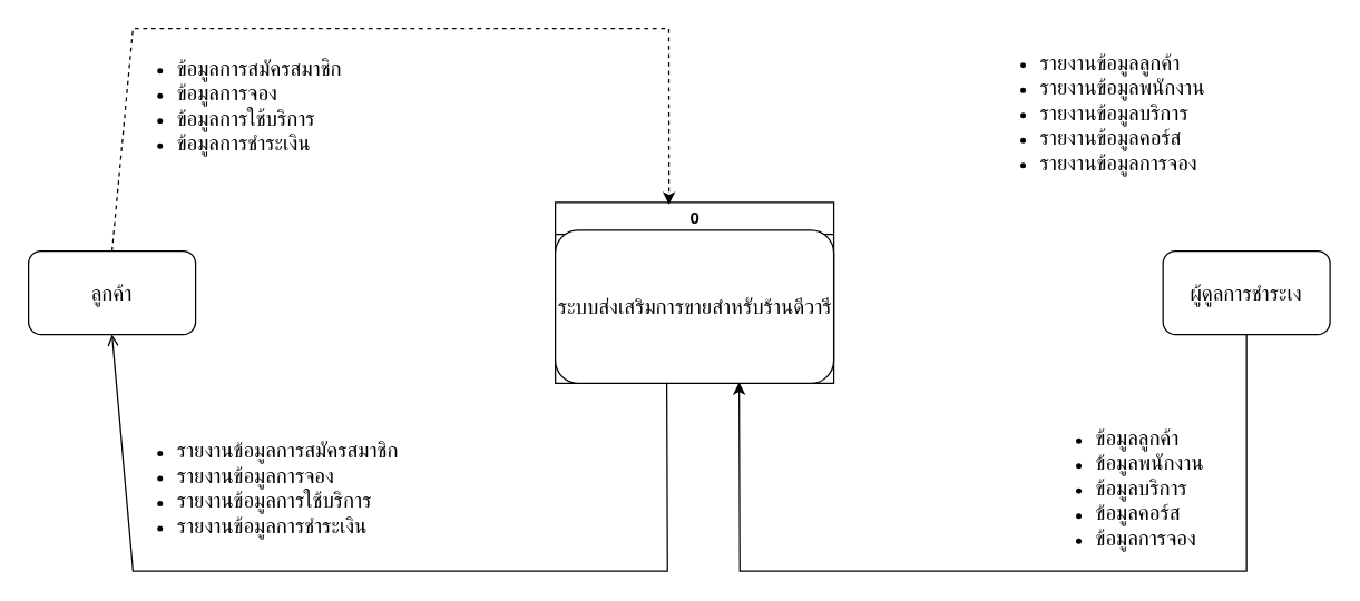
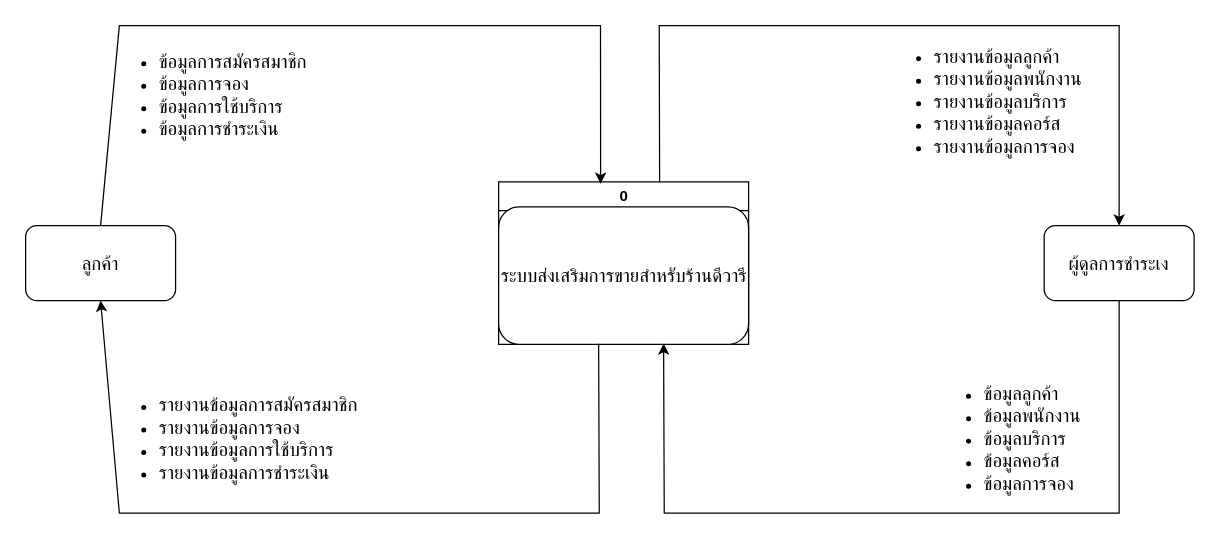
  <mxCell id="0" />
  <mxCell id="1" parent="0" />
  <mxCell id="2" value="&lt;font style=&quot;font-size: 15px;&quot;&gt;ลูกค้า&lt;/font&gt;" style="rounded=1;whiteSpace=wrap;html=1;" parent="1" vertex="1"><mxGeometry x="20" y="180" width="120" height="60" as="geometry" /></mxCell>
  <mxCell id="3" value="&lt;font style=&quot;font-size: 15px;&quot;&gt;ผู้ดูลการชำระเง&lt;/font&gt;" style="rounded=1;whiteSpace=wrap;html=1;" parent="1" vertex="1"><mxGeometry x="835" y="180" width="120" height="60" as="geometry" /></mxCell>
  <mxCell id="4" value="0" style="swimlane;whiteSpace=wrap;html=1;startSize=23;" parent="1" vertex="1"><mxGeometry x="398.5" y="145" width="200" height="130" as="geometry" /></mxCell>
  <mxCell id="5" value="&lt;font style=&quot;font-size: 15px;&quot;&gt;ระบบส่งเสริมการขายสำหรับร้านดีวารี&lt;/font&gt;" style="whiteSpace=wrap;html=1;rounded=1;" parent="4" vertex="1"><mxGeometry y="20" width="200" height="110" as="geometry" /></mxCell>
- <mxCell id="6" value="" style="endArrow=classic;html=1;rounded=0;entryX=0.408;entryY=0.012;entryDx=0;entryDy=0;exitX=0.5;exitY=0;exitDx=0;exitDy=0;entryPerimeter=0;dashed=1;" parent="1" source="2" edge="1" target="4"><mxGeometry width="50" height="50" relative="1" as="geometry"><mxPoint x="205" y="200.5" as="sourcePoint" /><mxPoint x="398.5" y="200" as="targetPoint" /><Array as="points"><mxPoint x="95" y="20" /><mxPoint x="480" y="20" /></Array></mxGeometry></mxCell>
- <mxCell id="7" value="" style="endArrow=open;html=1;rounded=0;exitX=0.4;exitY=0.996;exitDx=0;exitDy=0;exitPerimeter=0;entryX=0.5;entryY=1;entryDx=0;entryDy=0;" parent="1" source="5" target="2" edge="1"><mxGeometry width="50" height="50" relative="1" as="geometry"><mxPoint x="397.78" y="220" as="sourcePoint" /><mxPoint x="165" y="220" as="targetPoint" /><Array as="points"><mxPoint x="479" y="410" /><mxPoint x="95" y="410" /></Array></mxGeometry></mxCell>
+ <mxCell id="6" value="" style="endArrow=classic;html=1;rounded=0;entryX=0.408;entryY=0.012;entryDx=0;entryDy=0;exitX=0.5;exitY=0;exitDx=0;exitDy=0;entryPerimeter=0;" parent="1" source="2" edge="1" target="4"><mxGeometry width="50" height="50" relative="1" as="geometry"><mxPoint x="205" y="200.5" as="sourcePoint" /><mxPoint x="398.5" y="200" as="targetPoint" /><Array as="points"><mxPoint x="95" y="20" /><mxPoint x="480" y="20" /></Array></mxGeometry></mxCell>
+ <mxCell id="7" value="" style="endArrow=classic;html=1;rounded=0;exitX=0.4;exitY=0.996;exitDx=0;exitDy=0;exitPerimeter=0;entryX=0.5;entryY=1;entryDx=0;entryDy=0;" parent="1" source="5" target="2" edge="1"><mxGeometry width="50" height="50" relative="1" as="geometry"><mxPoint x="397.78" y="220" as="sourcePoint" /><mxPoint x="165" y="220" as="targetPoint" /><Array as="points"><mxPoint x="479" y="410" /><mxPoint x="95" y="410" /></Array></mxGeometry></mxCell>
+ <mxCell id="8" value="" style="endArrow=classic;html=1;rounded=0;entryX=0.5;entryY=0;entryDx=0;entryDy=0;exitX=0.644;exitY=0;exitDx=0;exitDy=0;exitPerimeter=0;" parent="1" target="3" edge="1" source="4"><mxGeometry width="50" height="50" relative="1" as="geometry"><mxPoint x="598.5" y="202.5" as="sourcePoint" /><mxPoint x="792" y="202" as="targetPoint" /><Array as="points"><mxPoint x="527" y="20" /><mxPoint x="895" y="20" /></Array></mxGeometry></mxCell>
  <mxCell id="9" value="" style="endArrow=classic;html=1;rounded=0;exitX=0.5;exitY=1;exitDx=0;exitDy=0;entryX=0.66;entryY=0.993;entryDx=0;entryDy=0;entryPerimeter=0;" parent="1" source="3" edge="1" target="5"><mxGeometry width="50" height="50" relative="1" as="geometry"><mxPoint x="792.5" y="217" as="sourcePoint" /><mxPoint x="605" y="220" as="targetPoint" /><Array as="points"><mxPoint x="895" y="410" /><mxPoint x="531" y="410" /></Array></mxGeometry></mxCell>
  <mxCell id="10" value="&lt;ul&gt;&lt;li&gt;&lt;font style=&quot;font-size: 15px;&quot;&gt;ข้อมูลลูกค้า&lt;/font&gt;&lt;/li&gt;&lt;li&gt;&lt;font style=&quot;font-size: 15px;&quot;&gt;ข้อมูลพนักงาน&lt;/font&gt;&lt;/li&gt;&lt;li&gt;&lt;font style=&quot;font-size: 15px;&quot;&gt;ข้อมูลบริการ&lt;/font&gt;&lt;/li&gt;&lt;li&gt;&lt;font style=&quot;font-size: 15px;&quot;&gt;ข้อมูลคอร์ส&lt;/font&gt;&lt;/li&gt;&lt;li&gt;&lt;font style=&quot;font-size: 15px;&quot;&gt;ข้อมูลการจอง&lt;/font&gt;&lt;/li&gt;&lt;/ul&gt;" style="text;html=1;align=left;verticalAlign=middle;whiteSpace=wrap;rounded=0;" parent="1" vertex="1"><mxGeometry x="745" y="310" width="160" height="80" as="geometry" /></mxCell>
  <mxCell id="11" value="&lt;ul&gt;&lt;li&gt;&lt;font style=&quot;font-size: 15px;&quot;&gt;รายงานข้อมูลลูกค้า&lt;/font&gt;&lt;/li&gt;&lt;li&gt;&lt;font style=&quot;font-size: 15px;&quot;&gt;รายงานข้อมูลพนักงาน&lt;/font&gt;&lt;/li&gt;&lt;li&gt;&lt;font style=&quot;font-size: 15px;&quot;&gt;รายงานข้อมูลบริการ&lt;/font&gt;&lt;/li&gt;&lt;li&gt;&lt;font style=&quot;font-size: 15px;&quot;&gt;รายงานข้อมูลคอร์ส&lt;/font&gt;&lt;/li&gt;&lt;li&gt;&lt;font style=&quot;font-size: 15px;&quot;&gt;รายงานข้อมูลการจอง&lt;/font&gt;&lt;/li&gt;&lt;/ul&gt;" style="text;html=1;align=left;verticalAlign=middle;whiteSpace=wrap;rounded=0;" parent="1" vertex="1"><mxGeometry x="705" y="40" width="240" height="80" as="geometry" /></mxCell>
  <mxCell id="12" value="&lt;ul&gt;&lt;li&gt;&lt;font style=&quot;font-size: 15px;&quot;&gt;ข้อมูลการสมัครสมาชิก&lt;/font&gt;&lt;/li&gt;&lt;li&gt;&lt;font style=&quot;font-size: 15px;&quot;&gt;ข้อมูลการจอง&lt;/font&gt;&lt;/li&gt;&lt;li&gt;&lt;font style=&quot;font-size: 15px;&quot;&gt;ข้อมูลการใช้บริการ&lt;/font&gt;&lt;/li&gt;&lt;li&gt;&lt;font style=&quot;font-size: 15px;&quot;&gt;ข้อมูลการชำระเงิน&lt;/font&gt;&lt;/li&gt;&lt;/ul&gt;" style="text;html=1;align=left;verticalAlign=middle;whiteSpace=wrap;rounded=0;" parent="1" vertex="1"><mxGeometry y="20" width="250" height="110" as="geometry" x="85" /></mxCell>
  <mxCell id="13" value="&lt;ul&gt;&lt;li&gt;&lt;font style=&quot;font-size: 15px;&quot;&gt;รายงานข้อมูลการสมัครสมาชิก&lt;/font&gt;&lt;/li&gt;&lt;li&gt;&lt;font style=&quot;font-size: 15px;&quot;&gt;รายงานข้อมูลการจอง&lt;/font&gt;&lt;/li&gt;&lt;li&gt;&lt;font style=&quot;font-size: 15px;&quot;&gt;รายงานข้อมูลการใช้บริการ&lt;/font&gt;&lt;/li&gt;&lt;li&gt;&lt;font style=&quot;font-size: 15px;&quot;&gt;รายงานข้อมูลการชำระเงิน&lt;/font&gt;&lt;/li&gt;&lt;/ul&gt;" style="text;html=1;align=left;verticalAlign=middle;whiteSpace=wrap;rounded=0;" parent="1" vertex="1"><mxGeometry y="310" width="240" height="80" as="geometry" x="85" /></mxCell>
